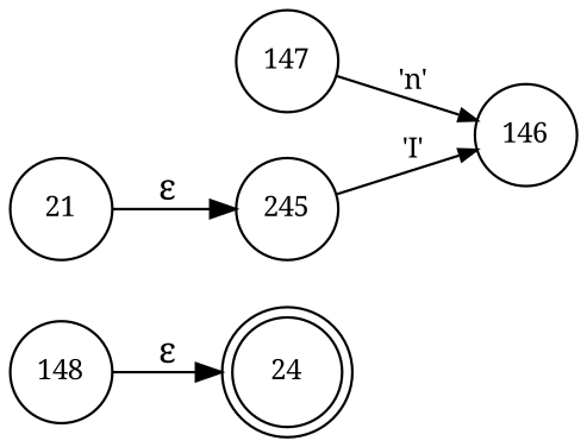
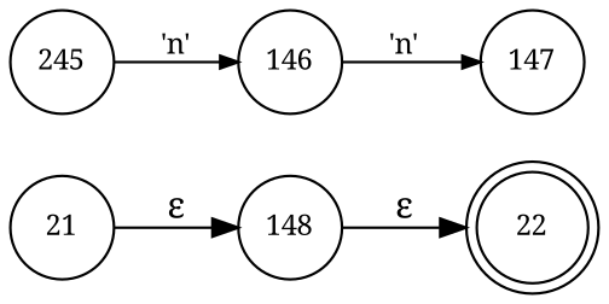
  digraph {
    fontname="Noto Serif"
    rankdir=LR
    node [fixedsize=true fontname="Noto Serif" fontsize=11 shape=circle peripheries=1]
    edge [fontname="Noto Serif"]
-   n1 [label=24 shape=doublecircle width=.6 peripheries=""]
+   n1 [label=22 shape=doublecircle width=.6 peripheries=""]
    n2 [label=245 width=.55]
    n3 [label=146 width=.55]
    n4 [label=147 width=.55]
    n5 [label=148 width=.55]
    n6 [label=21 width=.55]
-   n2 -> n3 [arrowhead=normal arrowsize=.7 fontsize=11 label="'I'"]
-   n4 -> n3 [arrowhead=normal arrowsize=.7 fontsize=11 label="'n'"]
+   n2 -> n3 [arrowhead=normal arrowsize=.7 fontsize=11 label="'n'"]
+   n3 -> n4 [arrowhead=normal arrowsize=.7 fontsize=11 label="'n'"]
    n5 -> n1 [label="&epsilon;"]
-   n6 -> n2 [label="&epsilon;"]
+   n6 -> n5 [label="&epsilon;"]
  }
